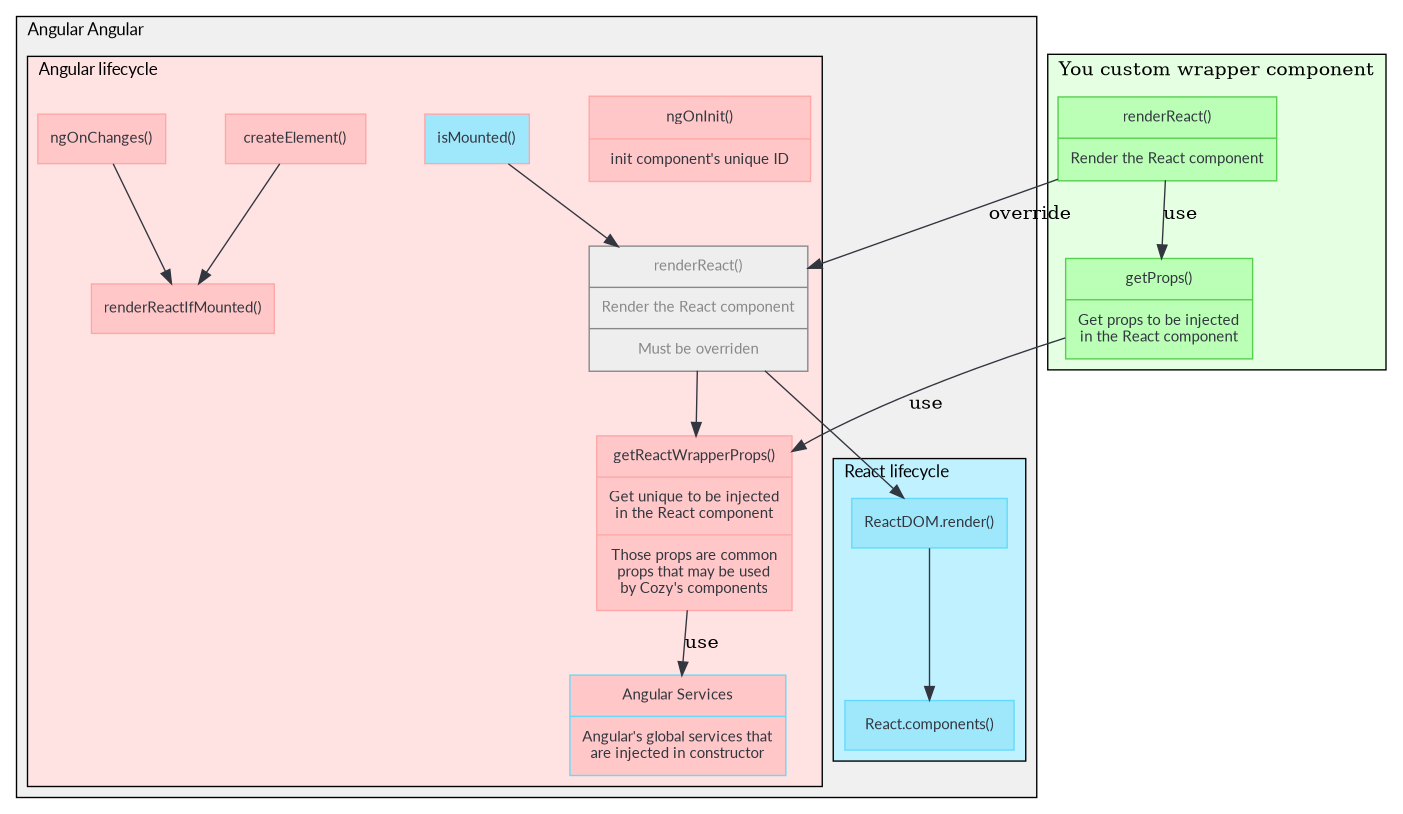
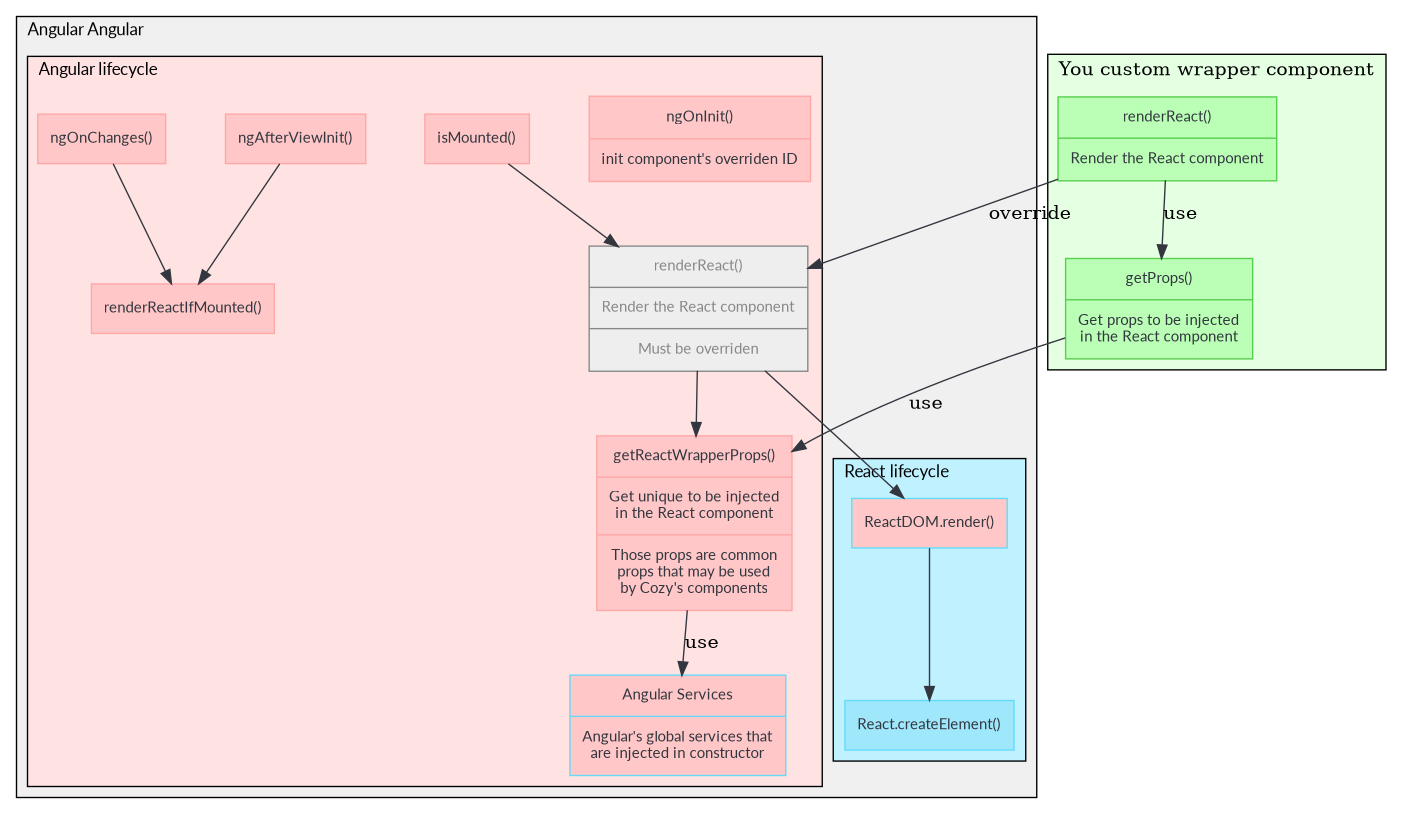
  digraph {
    nodesep=0.6
    ranksep=0.45
    splines=true
    node [color="#ffa6a6" fillcolor="#ffc7c7" fontcolor="#32363F" fontname=lato fontsize=11 margin=0.12 shape=box style=filled]
    edge [color="#32363F"]
-   n1 [color="#64dafa" fillcolor="#9fe8fc" label="ReactDOM.render()"]
-   n2 [color="#64dafa" fillcolor="#9fe8fc" label="React.components()"]
-   n3 [label="{ngOnInit() | init component's unique ID}" shape=record]
+   n1 [color="#64dafa" label="ReactDOM.render()"]
+   n2 [color="#64dafa" fillcolor="#9fe8fc" label="React.createElement()"]
+   n3 [label="{ngOnInit() | init component's overriden ID}" shape=record]
    n4 [color="#888888" fillcolor="#EEEEEE" fontcolor="#888888" label="{renderReact() | Render the React component | Must be overriden}" shape=record]
    n5 [label="{getReactWrapperProps() | Get unique to be injected\nin the React component | Those props are common\nprops that may be used\nby Cozy's components}" shape=record]
    n6 [label="ngOnChanges()"]
    n7 [label="renderReactIfMounted()"]
-   n8 [label="createElement()"]
-   n9 [fillcolor="#9fe8fc" label="isMounted()"]
+   n8 [label="ngAfterViewInit()"]
+   n9 [label="isMounted()"]
    n10 [color="#64dafa" label="{Angular Services | Angular's global services that\nare injected in constructor}" shape=record]
    n11 [color="#55cf4c" fillcolor="#baffb5" label="{renderReact() | Render the React component}" shape=record]
    n12 [color="#55cf4c" fillcolor="#baffb5" label="{getProps() | Get props to be injected\nin the React component}" shape=record]
    subgraph cluster_1 {
      fillcolor="#f0f0f0"
      fontname=lato
      fontsize=12
      label="Angular Angular"
      labeljust=l
      style=filled
      subgraph cluster_2 {
        fillcolor="#bff1ff"
        fontname=lato
        fontsize=12
        label="React lifecycle"
        labeljust=l
        style=filled
        n1
        n2
      }
      subgraph cluster_3 {
        fillcolor="#ffe3e3"
        fontname=lato
        fontsize=12
        label="Angular lifecycle"
        labeljust=l
        style=filled
        n3
        n4
        n5
        n6
        n7
        n8
        n9
        n10
      }
    }
    subgraph cluster_4 {
      fillcolor="#e5ffe3"
      label="You custom wrapper component"
      style=filled
      n11
      n12
    }
    n1 -> n2
    n4 -> n1
    n4 -> n5
    n5 -> n10 [label=use]
    n6 -> n7
    n8 -> n7
    n9 -> n4
    n11 -> n4 [label=override]
    n11 -> n12 [label=use]
    n12 -> n5 [label=use]
  }
